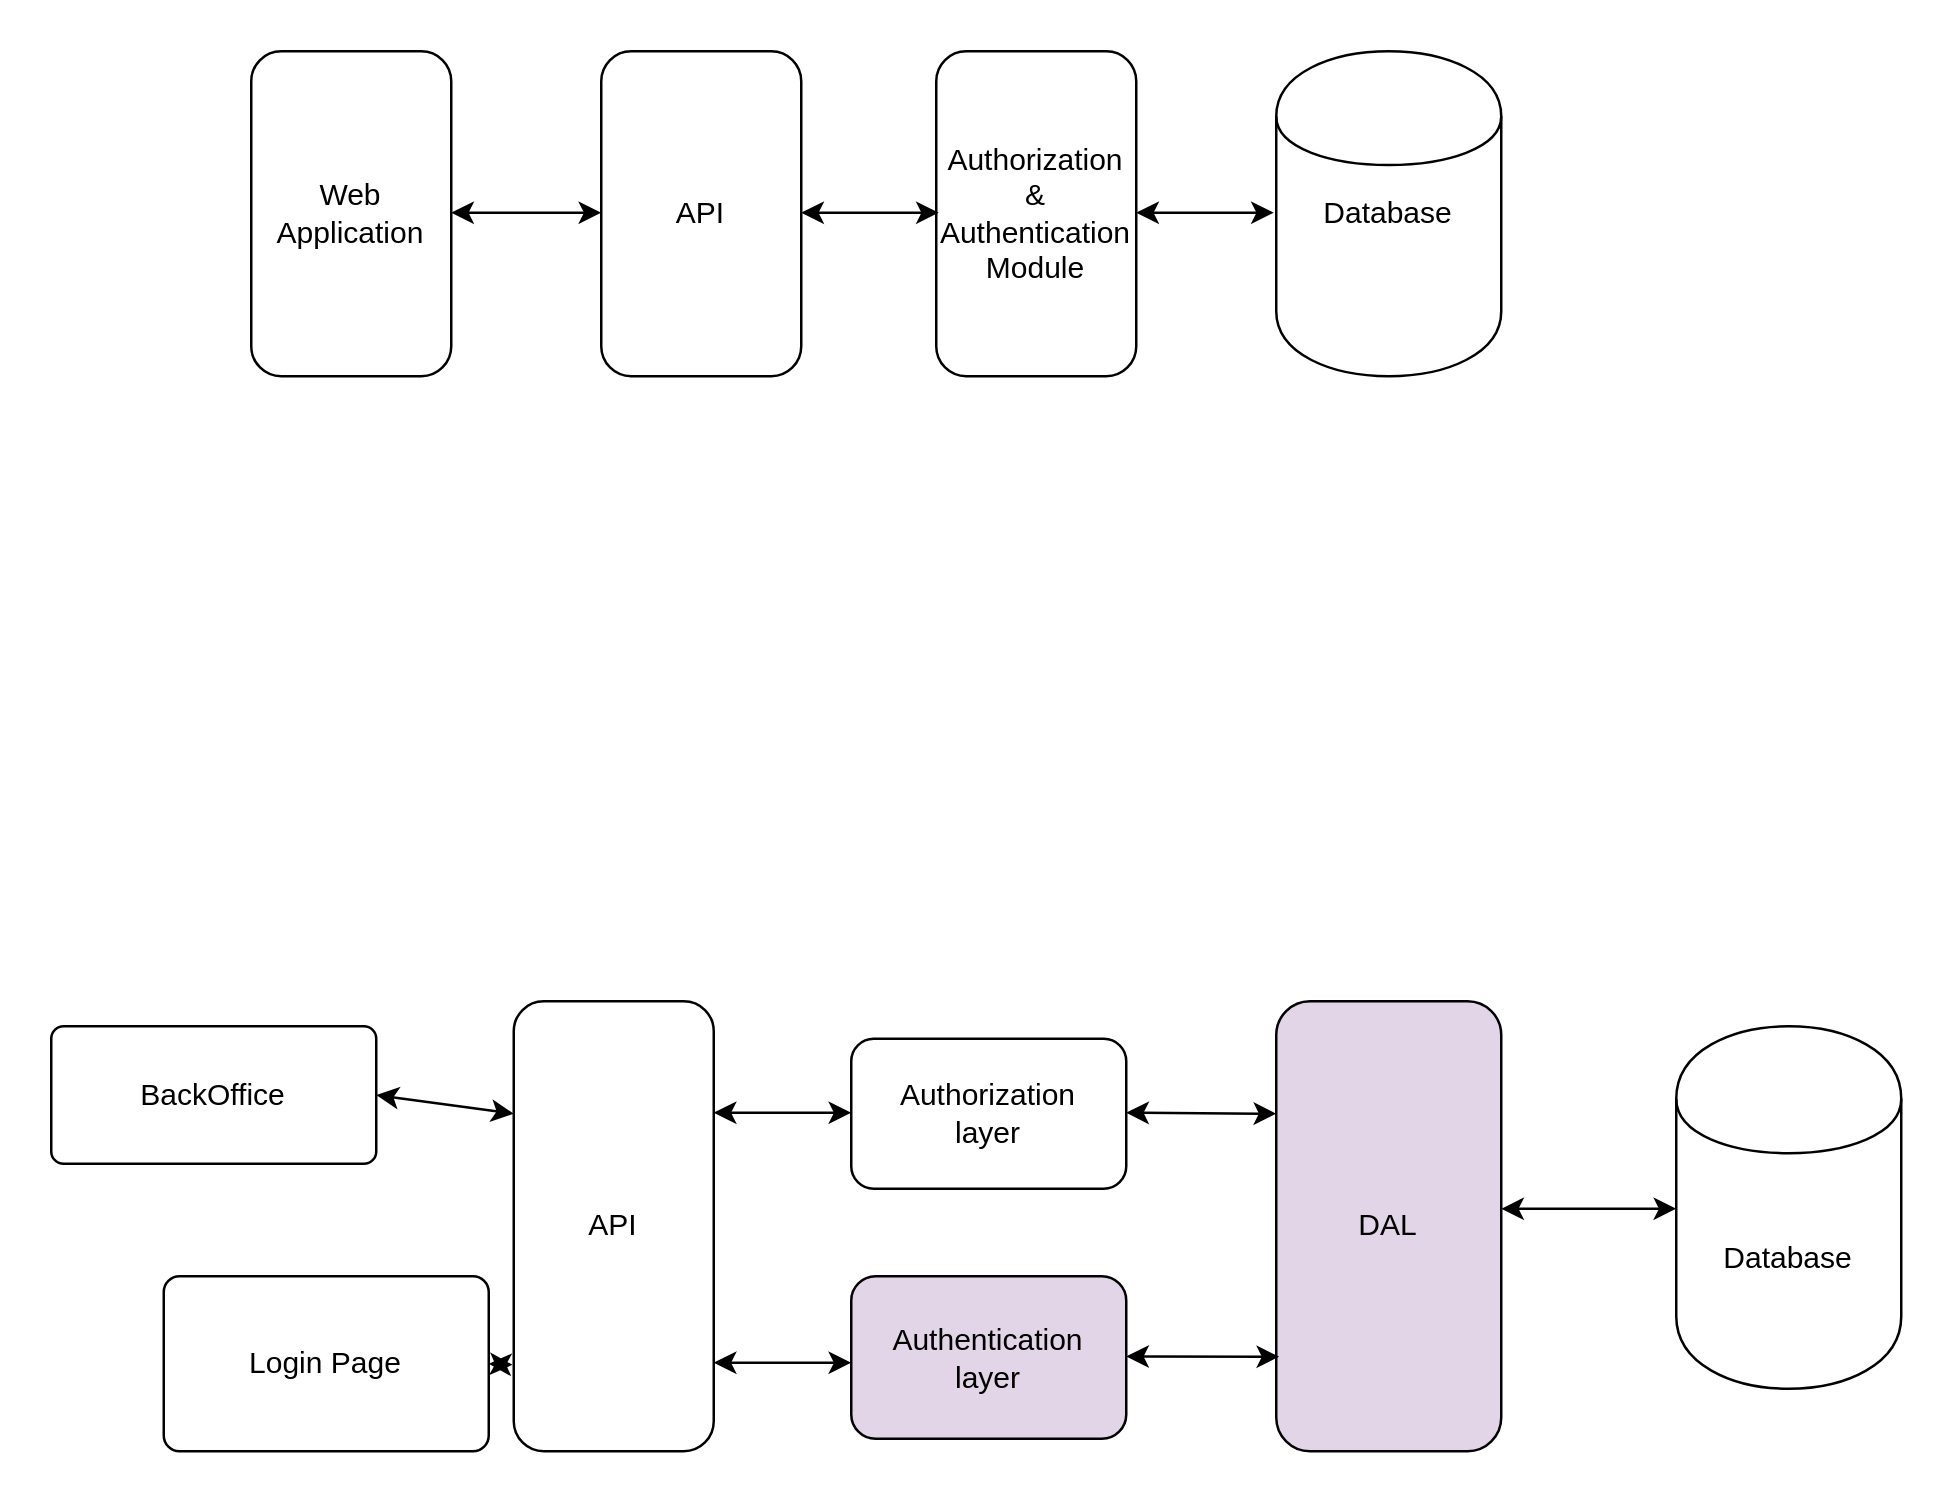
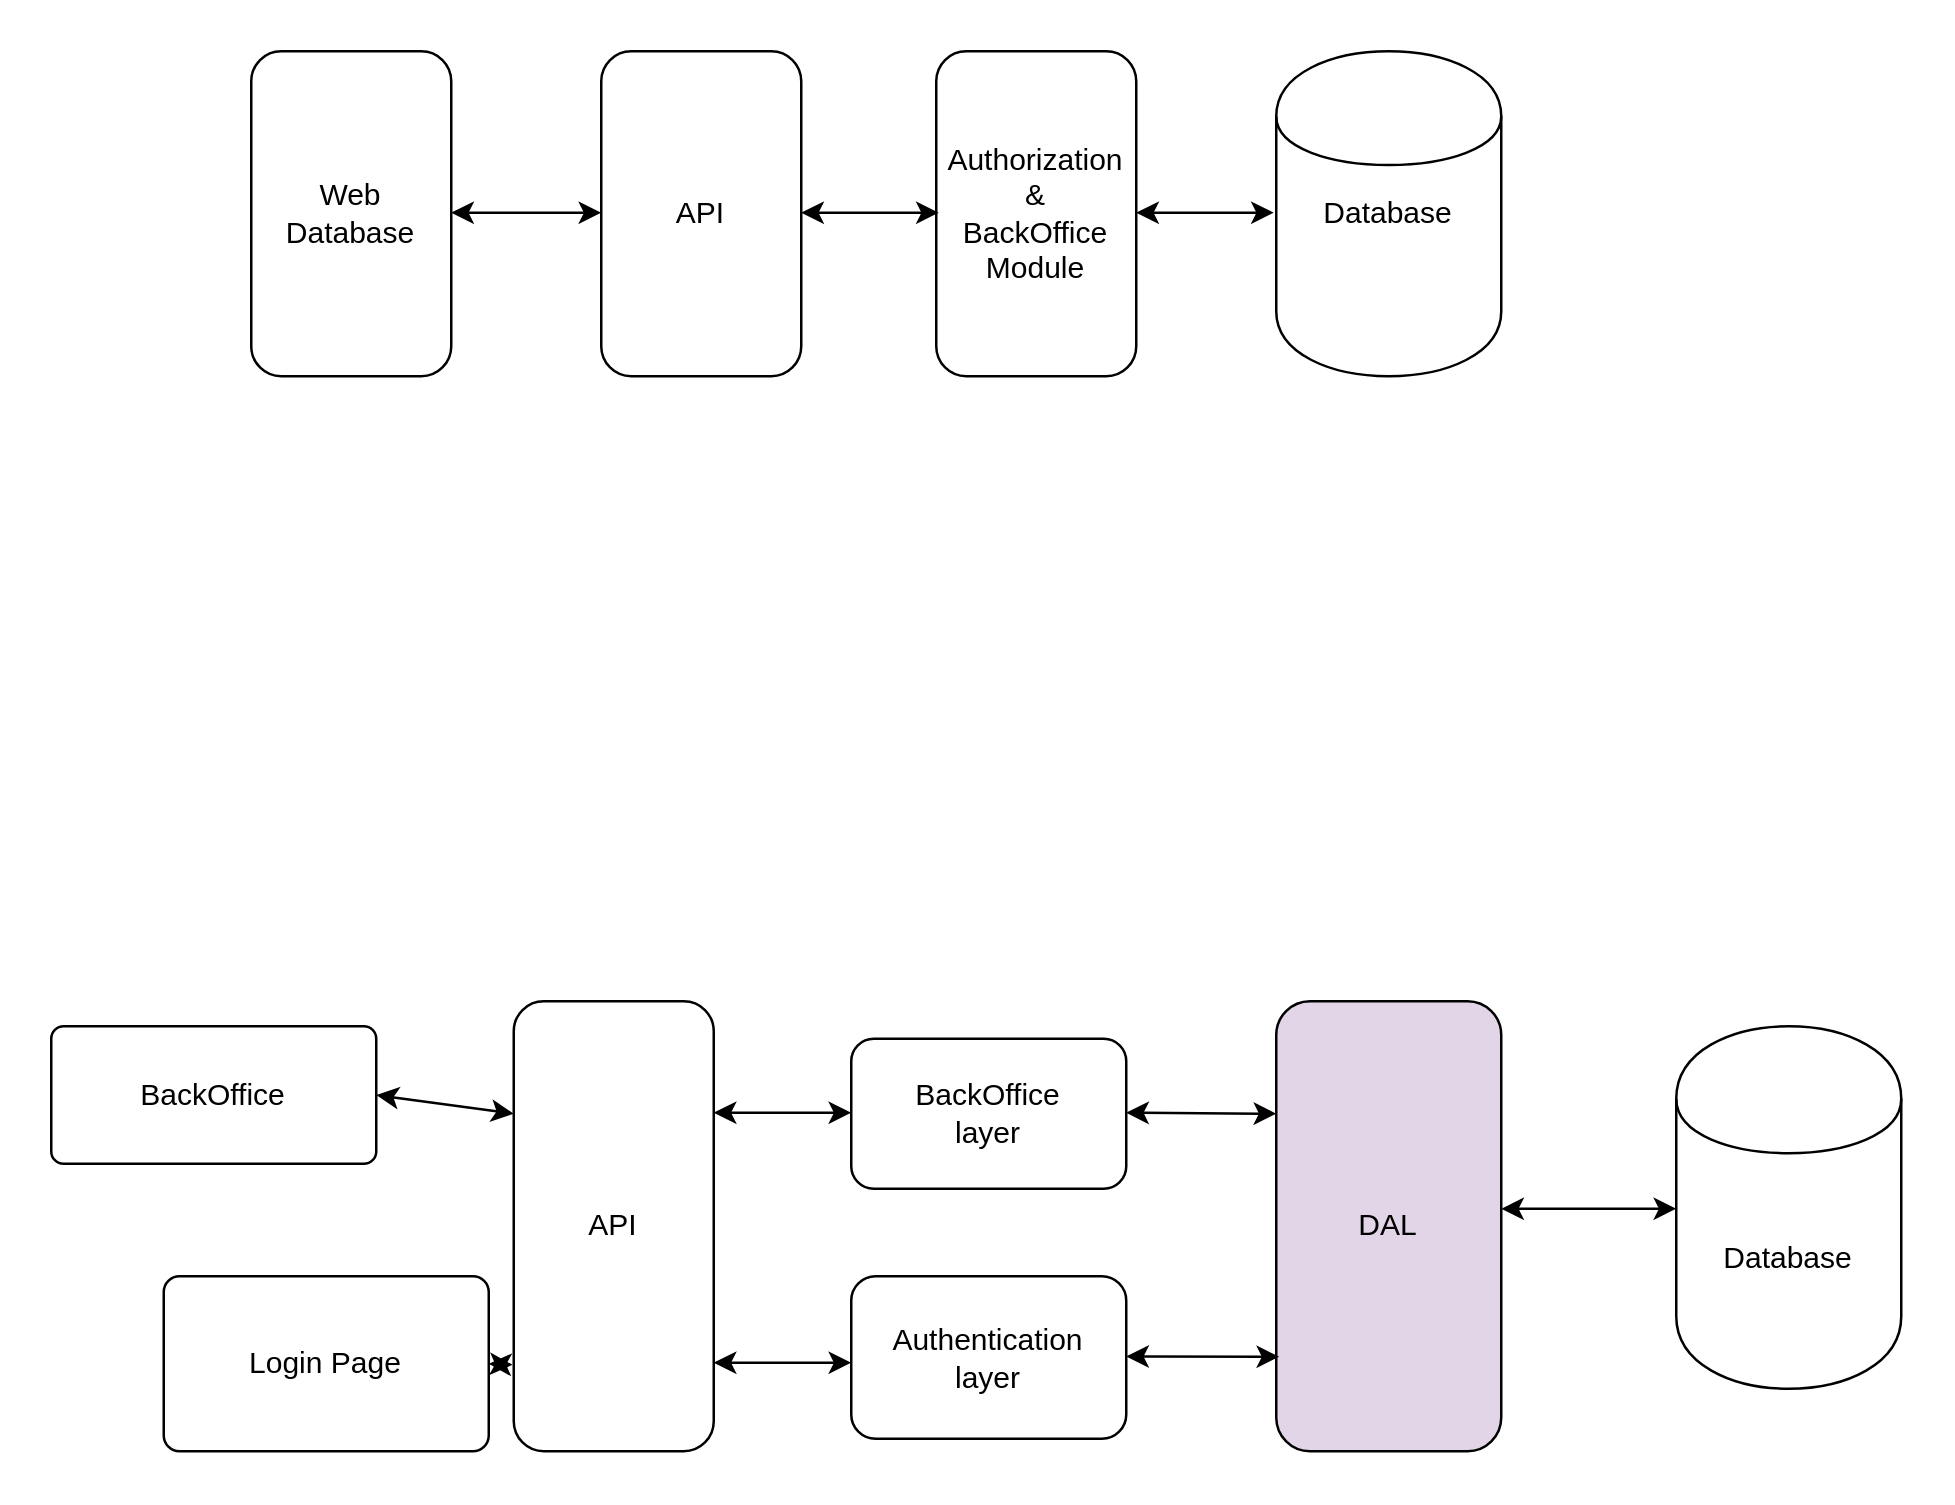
  <mxCell id="0" />
  <mxCell id="1" parent="0" />
  <mxCell id="2" value="API" style="rounded=1;whiteSpace=wrap;html=1;" parent="1" vertex="1"><mxGeometry x="205" y="400" width="80" height="180" as="geometry" /></mxCell>
- <mxCell id="3" value="Authorization&lt;br&gt;layer" style="rounded=1;whiteSpace=wrap;html=1;" parent="1" vertex="1"><mxGeometry x="340" y="415" width="110" height="60" as="geometry" /></mxCell>
- <mxCell id="4" value="Authentication&lt;br&gt;layer" style="rounded=1;whiteSpace=wrap;html=1;fillColor=#e1d5e7;" parent="1" vertex="1"><mxGeometry x="340" y="510" width="110" height="65" as="geometry" /></mxCell>
+ <mxCell id="3" value="BackOffice&lt;br&gt;layer" style="rounded=1;whiteSpace=wrap;html=1;" parent="1" vertex="1"><mxGeometry x="340" y="415" width="110" height="60" as="geometry" /></mxCell>
+ <mxCell id="4" value="Authentication&lt;br&gt;layer" style="rounded=1;whiteSpace=wrap;html=1;" parent="1" vertex="1"><mxGeometry x="340" y="510" width="110" height="65" as="geometry" /></mxCell>
  <mxCell id="5" value="DAL" style="rounded=1;whiteSpace=wrap;html=1;fillColor=#e1d5e7;" parent="1" vertex="1"><mxGeometry x="510" y="400" width="90" height="180" as="geometry" /></mxCell>
  <mxCell id="6" value="Database" style="shape=cylinder;whiteSpace=wrap;html=1;boundedLbl=1;backgroundOutline=1;" parent="1" vertex="1"><mxGeometry x="670" y="410" width="90" height="145" as="geometry" /></mxCell>
  <mxCell id="7" value="BackOffice" style="rounded=1;whiteSpace=wrap;html=1;arcSize=9;" parent="1" vertex="1"><mxGeometry x="20" y="410" width="130" height="55" as="geometry" /></mxCell>
  <mxCell id="8" value="Login Page" style="rounded=1;whiteSpace=wrap;html=1;arcSize=9;" parent="1" vertex="1"><mxGeometry x="65" y="510" width="130" height="70" as="geometry" /></mxCell>
  <mxCell id="9" value="" style="endArrow=classic;startArrow=classic;html=1;" parent="1" edge="1"><mxGeometry width="50" height="50" relative="1" as="geometry"><mxPoint x="600" y="483" as="sourcePoint" /><mxPoint x="670" y="483" as="targetPoint" /></mxGeometry></mxCell>
  <mxCell id="10" value="" style="endArrow=classic;startArrow=classic;html=1;exitX=1;exitY=0.5;exitDx=0;exitDy=0;entryX=0;entryY=0.25;entryDx=0;entryDy=0;" parent="1" source="7" target="2" edge="1"><mxGeometry width="50" height="50" relative="1" as="geometry"><mxPoint x="390" y="510" as="sourcePoint" /><mxPoint x="440" y="460" as="targetPoint" /></mxGeometry></mxCell>
  <mxCell id="11" value="" style="endArrow=classic;startArrow=classic;html=1;exitX=1;exitY=0.5;exitDx=0;exitDy=0;entryX=-0.006;entryY=0.808;entryDx=0;entryDy=0;entryPerimeter=0;" parent="1" source="8" target="2" edge="1"><mxGeometry width="50" height="50" relative="1" as="geometry"><mxPoint x="390" y="510" as="sourcePoint" /><mxPoint x="200" y="545" as="targetPoint" /></mxGeometry></mxCell>
  <mxCell id="12" value="" style="endArrow=classic;startArrow=classic;html=1;exitX=1;exitY=0.5;exitDx=0;exitDy=0;entryX=0;entryY=0.25;entryDx=0;entryDy=0;" edge="1" parent="1"><mxGeometry width="50" height="50" relative="1" as="geometry"><mxPoint x="285" y="444.58" as="sourcePoint" /><mxPoint x="340" y="444.58" as="targetPoint" /></mxGeometry></mxCell>
  <mxCell id="13" value="" style="endArrow=classic;startArrow=classic;html=1;exitX=1;exitY=0.5;exitDx=0;exitDy=0;entryX=0;entryY=0.25;entryDx=0;entryDy=0;" edge="1" parent="1"><mxGeometry width="50" height="50" relative="1" as="geometry"><mxPoint x="285" y="544.58" as="sourcePoint" /><mxPoint x="340" y="544.58" as="targetPoint" /></mxGeometry></mxCell>
- <mxCell id="14" value="Authorization&lt;br&gt;&amp;amp;&lt;br&gt;Authentication&lt;br&gt;Module" style="rounded=1;whiteSpace=wrap;html=1;" vertex="1" parent="1"><mxGeometry x="374" y="20" width="80" height="130" as="geometry" /></mxCell>
+ <mxCell id="14" value="Authorization&lt;br&gt;&amp;amp;&lt;br&gt;BackOffice&lt;br&gt;Module" style="rounded=1;whiteSpace=wrap;html=1;" vertex="1" parent="1"><mxGeometry x="374" y="20" width="80" height="130" as="geometry" /></mxCell>
  <mxCell id="15" value="API" style="rounded=1;whiteSpace=wrap;html=1;" vertex="1" parent="1"><mxGeometry x="240" y="20" width="80" height="130" as="geometry" /></mxCell>
  <mxCell id="16" value="" style="shape=cylinder;whiteSpace=wrap;html=1;boundedLbl=1;backgroundOutline=1;" vertex="1" parent="1"><mxGeometry x="510" y="20" width="90" height="130" as="geometry" /></mxCell>
  <mxCell id="17" value="" style="endArrow=classic;startArrow=classic;html=1;exitX=1;exitY=0.5;exitDx=0;exitDy=0;entryX=0;entryY=0.25;entryDx=0;entryDy=0;" edge="1" parent="1" target="5"><mxGeometry width="50" height="50" relative="1" as="geometry"><mxPoint x="450" y="444.58" as="sourcePoint" /><mxPoint x="505" y="444.58" as="targetPoint" /></mxGeometry></mxCell>
  <mxCell id="18" value="" style="endArrow=classic;startArrow=classic;html=1;exitX=1;exitY=0.5;exitDx=0;exitDy=0;entryX=0.013;entryY=0.79;entryDx=0;entryDy=0;entryPerimeter=0;" edge="1" parent="1" target="5"><mxGeometry width="50" height="50" relative="1" as="geometry"><mxPoint x="450" y="542.08" as="sourcePoint" /><mxPoint x="505" y="542.08" as="targetPoint" /></mxGeometry></mxCell>
- <mxCell id="19" value="Web Application" style="rounded=1;whiteSpace=wrap;html=1;" vertex="1" parent="1"><mxGeometry x="100" y="20" width="80" height="130" as="geometry" /></mxCell>
+ <mxCell id="19" value="Web Database" style="rounded=1;whiteSpace=wrap;html=1;" vertex="1" parent="1"><mxGeometry x="100" y="20" width="80" height="130" as="geometry" /></mxCell>
  <mxCell id="20" value="" style="endArrow=classic;startArrow=classic;html=1;exitX=1;exitY=0.5;exitDx=0;exitDy=0;" edge="1" parent="1"><mxGeometry width="50" height="50" relative="1" as="geometry"><mxPoint x="180" y="84.58" as="sourcePoint" /><mxPoint x="240" y="84.58" as="targetPoint" /></mxGeometry></mxCell>
  <mxCell id="21" value="" style="endArrow=classic;startArrow=classic;html=1;exitX=1;exitY=0.5;exitDx=0;exitDy=0;entryX=0;entryY=0.25;entryDx=0;entryDy=0;" edge="1" parent="1"><mxGeometry width="50" height="50" relative="1" as="geometry"><mxPoint x="320" y="84.58" as="sourcePoint" /><mxPoint x="375" y="84.58" as="targetPoint" /></mxGeometry></mxCell>
  <mxCell id="22" value="" style="endArrow=classic;startArrow=classic;html=1;exitX=1;exitY=0.5;exitDx=0;exitDy=0;entryX=0;entryY=0.25;entryDx=0;entryDy=0;" edge="1" parent="1"><mxGeometry width="50" height="50" relative="1" as="geometry"><mxPoint x="454" y="84.58" as="sourcePoint" /><mxPoint x="509" y="84.58" as="targetPoint" /></mxGeometry></mxCell>
  <mxCell id="23" value="Database" style="rounded=0;whiteSpace=wrap;html=1;fillColor=none;strokeColor=none;" vertex="1" parent="1"><mxGeometry x="530" y="75" width="50" height="20" as="geometry" /></mxCell>
